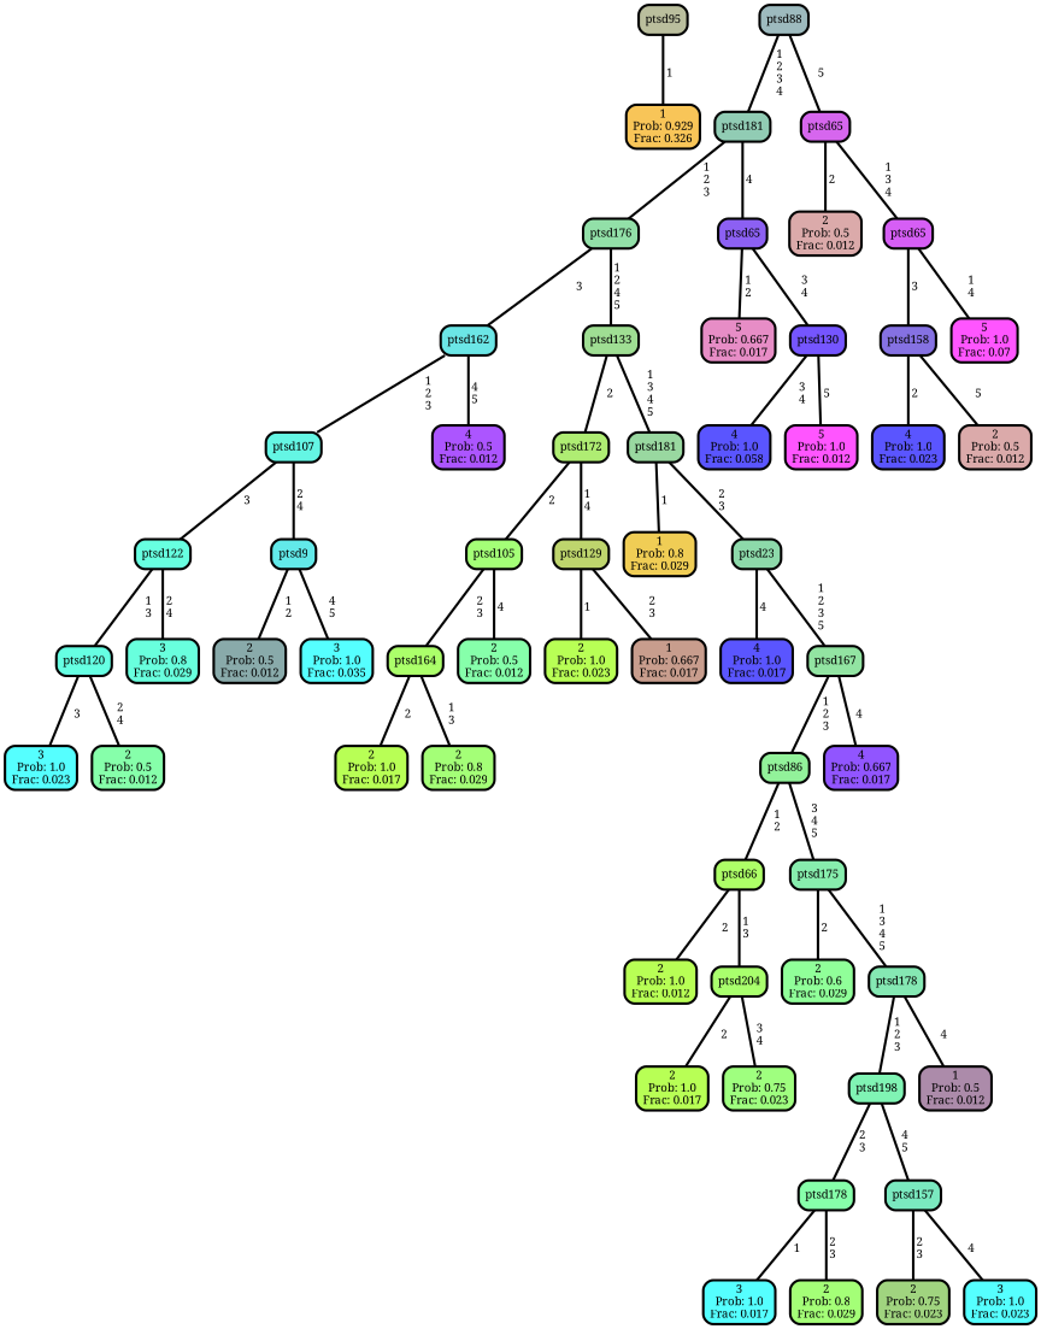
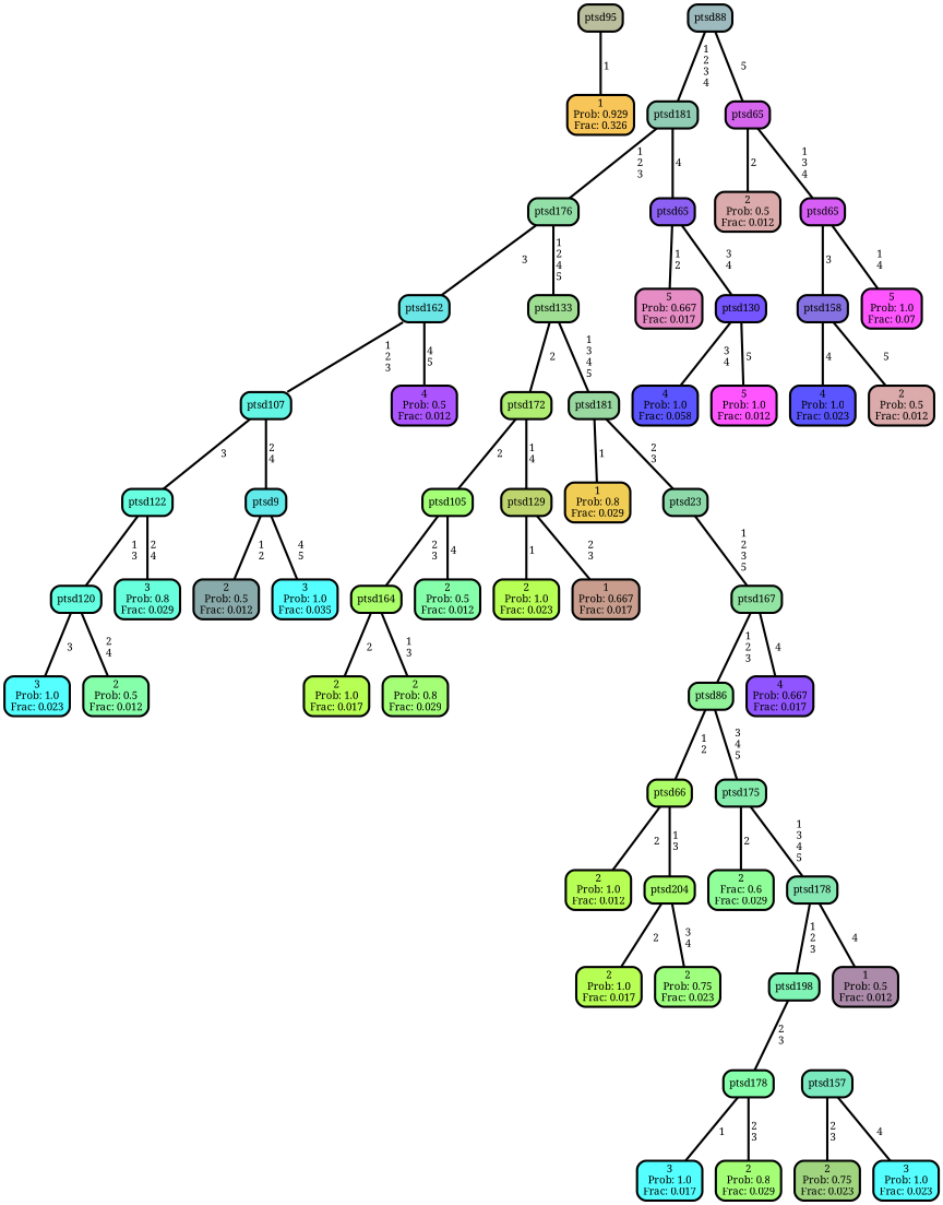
  graph {
    fontname="Noto Serif"
    ranksep="0 equally"
    splines=straight
    node [color=black fillcolor="#55ffff" fontcolor=black fontname="Noto Serif" penwidth=3 shape=box style="filled, rounded"]
    edge [color=black fontname="Noto Serif" penwidth=3]
    n1 [fillcolor="#f8c558" label="1\nProb: 0.929\nFrac: 0.326"]
    n2 [fillcolor="#babe9d" label=ptsd95]
    n3 [fillcolor="#9dbabe" label=ptsd88]
    n4 [fillcolor="#91ccb4" label=ptsd181]
    n5 [fillcolor="#d666ee" label=ptsd65]
    n6 [label="3\nProb: 1.0\nFrac: 0.023"]
    n7 [fillcolor="#65ffe2" label=ptsd120]
    n8 [fillcolor="#86ffaa" label="2\nProb: 0.5\nFrac: 0.012"]
    n9 [fillcolor="#67ffe0" label=ptsd122]
    n10 [fillcolor="#68ffdd" label="3\nProb: 0.8\nFrac: 0.029"]
    n11 [fillcolor="#64f6e4" label=ptsd107]
    n12 [fillcolor="#62e9e9" label=ptsd9]
    n13 [fillcolor="#89aaaa" label="2\nProb: 0.5\nFrac: 0.012"]
    n14 [label="3\nProb: 1.0\nFrac: 0.035"]
    n15 [fillcolor="#6be6e6" label=ptsd162]
    n16 [fillcolor="#ac55ff" label="4\nProb: 0.5\nFrac: 0.012"]
    n17 [fillcolor="#92e0a8" label=ptsd176]
    n18 [fillcolor="#9fde93" label=ptsd133]
    n19 [fillcolor="#afed73" label=ptsd172]
    n20 [fillcolor="#99d8a0" label=ptsd181]
    n21 [fillcolor="#b8ff55" label="2\nProb: 1.0\nFrac: 0.017"]
    n22 [fillcolor="#abff6a" label=ptsd164]
    n23 [fillcolor="#a4ff77" label="2\nProb: 0.8\nFrac: 0.029"]
    n24 [fillcolor="#a4ff77" label=ptsd105]
    n25 [fillcolor="#86ffaa" label="2\nProb: 0.5\nFrac: 0.012"]
    n26 [fillcolor="#bed56d" label=ptsd129]
    n27 [fillcolor="#b8ff55" label="2\nProb: 1.0\nFrac: 0.023"]
    n28 [fillcolor="#c89d8d" label="1\nProb: 0.667\nFrac: 0.017"]
    n29 [fillcolor="#f0cd55" label="1\nProb: 0.8\nFrac: 0.029"]
    n30 [fillcolor="#8dd9aa" label=ptsd23]
-   n31 [fillcolor="#5a55ff" label="4\nProb: 1.0\nFrac: 0.017"]
    n32 [fillcolor="#92e4a2" label=ptsd167]
    n33 [fillcolor="#92f29a" label=ptsd86]
    n34 [fillcolor="#9155ff" label="4\nProb: 0.667\nFrac: 0.017"]
    n35 [fillcolor="#b8ff55" label="2\nProb: 1.0\nFrac: 0.012"]
    n36 [fillcolor="#adff67" label=ptsd66]
    n37 [fillcolor="#a9ff6d" label=ptsd204]
    n38 [fillcolor="#b8ff55" label="2\nProb: 1.0\nFrac: 0.017"]
    n39 [fillcolor="#9fff7f" label="2\nProb: 0.75\nFrac: 0.023"]
    n40 [fillcolor="#87edad" label=ptsd175]
-   n41 [fillcolor="#90ff99" label="2\nProb: 0.6\nFrac: 0.029"]
+   n41 [fillcolor="#90ff99" label="2\nFrac: 0.6\nFrac: 0.029"]
    n42 [fillcolor="#85e8b3" label=ptsd178]
    n43 [fillcolor="#80f4b4" label=ptsd198]
    n44 [fillcolor="#ac8baa" label="1\nProb: 0.5\nFrac: 0.012"]
    n45 [label="3\nProb: 1.0\nFrac: 0.017"]
    n46 [fillcolor="#86ffaa" label=ptsd178]
    n47 [fillcolor="#a4ff77" label="2\nProb: 0.8\nFrac: 0.029"]
    n48 [fillcolor="#7ae9bf" label=ptsd157]
    n49 [fillcolor="#a0d47f" label="2\nProb: 0.75\nFrac: 0.023"]
    n50 [label="3\nProb: 1.0\nFrac: 0.023"]
    n51 [fillcolor="#8c60f3" label=ptsd65]
    n52 [fillcolor="#e78dc6" label="5\nProb: 0.667\nFrac: 0.017"]
    n53 [fillcolor="#7555ff" label=ptsd130]
    n54 [fillcolor="#5a55ff" label="4\nProb: 1.0\nFrac: 0.058"]
    n55 [fillcolor="#ff55ff" label="5\nProb: 1.0\nFrac: 0.012"]
    n56 [fillcolor="#dbaaaa" label="2\nProb: 0.5\nFrac: 0.012"]
    n57 [fillcolor="#d65ef5" label=ptsd65]
    n58 [fillcolor="#8571e2" label=ptsd158]
    n59 [fillcolor="#ff55ff" label="5\nProb: 1.0\nFrac: 0.07"]
    n60 [fillcolor="#5a55ff" label="4\nProb: 1.0\nFrac: 0.023"]
    n61 [fillcolor="#dbaaaa" label="2\nProb: 0.5\nFrac: 0.012"]
    subgraph sub_1 {
      rank=same
    }
    n2 -- n1 [label=" 1"]
    n3 -- n4 [label=" 1\n 2\n 3\n 4"]
    n3 -- n5 [label=" 5"]
    n4 -- n17 [label=" 1\n 2\n 3"]
    n4 -- n51 [label=" 4"]
    n5 -- n56 [label=" 2"]
    n5 -- n57 [label=" 1\n 3\n 4"]
    n7 -- n6 [label=" 3"]
    n7 -- n8 [label=" 2\n 4"]
    n9 -- n7 [label=" 1\n 3"]
    n9 -- n10 [label=" 2\n 4"]
    n11 -- n9 [label=" 3"]
    n11 -- n12 [label=" 2\n 4"]
    n12 -- n13 [label=" 1\n 2"]
    n12 -- n14 [label=" 4\n 5"]
    n15 -- n11 [label=" 1\n 2\n 3"]
    n15 -- n16 [label=" 4\n 5"]
    n17 -- n15 [label=" 3"]
    n17 -- n18 [label=" 1\n 2\n 4\n 5"]
    n18 -- n19 [label=" 2"]
    n18 -- n20 [label=" 1\n 3\n 4\n 5"]
    n19 -- n24 [label=" 2"]
    n19 -- n26 [label=" 1\n 4"]
    n20 -- n29 [label=" 1"]
    n20 -- n30 [label=" 2\n 3"]
    n22 -- n21 [label=" 2"]
    n22 -- n23 [label=" 1\n 3"]
    n24 -- n22 [label=" 2\n 3"]
    n24 -- n25 [label=" 4"]
    n26 -- n27 [label=" 1"]
    n26 -- n28 [label=" 2\n 3"]
-   n30 -- n31 [label=" 4"]
    n30 -- n32 [label=" 1\n 2\n 3\n 5"]
    n32 -- n33 [label=" 1\n 2\n 3"]
    n32 -- n34 [label=" 4"]
    n33 -- n36 [label=" 1\n 2"]
    n33 -- n40 [label=" 3\n 4\n 5"]
    n36 -- n35 [label=" 2"]
    n36 -- n37 [label=" 1\n 3"]
    n37 -- n38 [label=" 2"]
    n37 -- n39 [label=" 3\n 4"]
    n40 -- n41 [label=" 2"]
    n40 -- n42 [label=" 1\n 3\n 4\n 5"]
    n42 -- n43 [label=" 1\n 2\n 3"]
    n42 -- n44 [label=" 4"]
    n43 -- n46 [label=" 2\n 3"]
-   n43 -- n48 [label=" 4\n 5"]
    n46 -- n45 [label=" 1"]
    n46 -- n47 [label=" 2\n 3"]
    n48 -- n49 [label=" 2\n 3"]
    n48 -- n50 [label=" 4"]
    n51 -- n52 [label=" 1\n 2"]
    n51 -- n53 [label=" 3\n 4"]
    n53 -- n54 [label=" 3\n 4"]
    n53 -- n55 [label=" 5"]
    n57 -- n58 [label=" 3"]
    n57 -- n59 [label=" 1\n 4"]
-   n58 -- n60 [label=" 2"]
+   n58 -- n60 [label=" 4"]
    n58 -- n61 [label=" 5"]
  }
